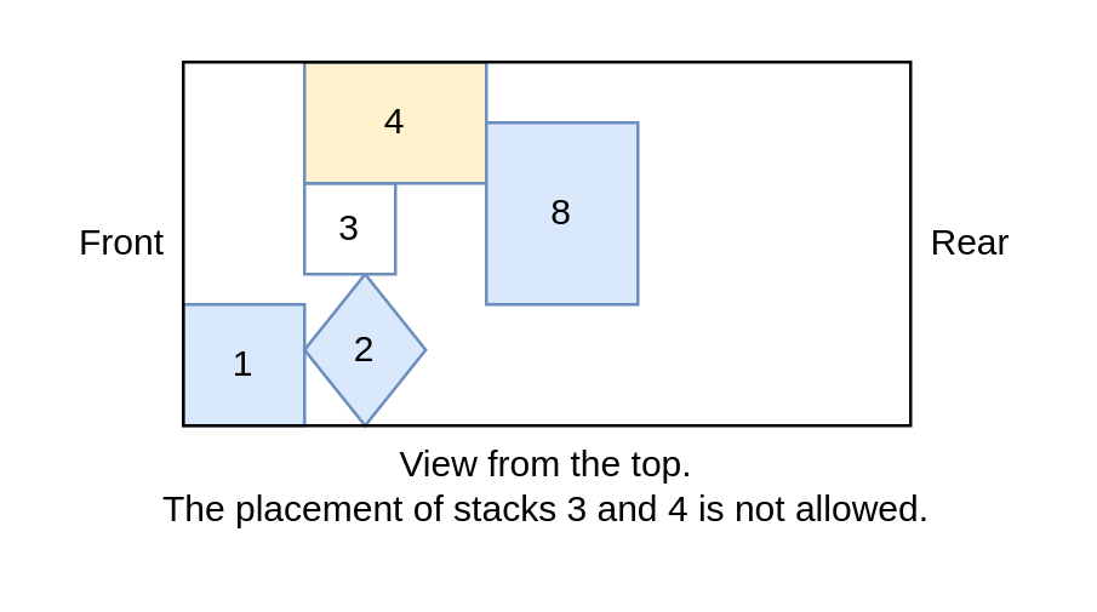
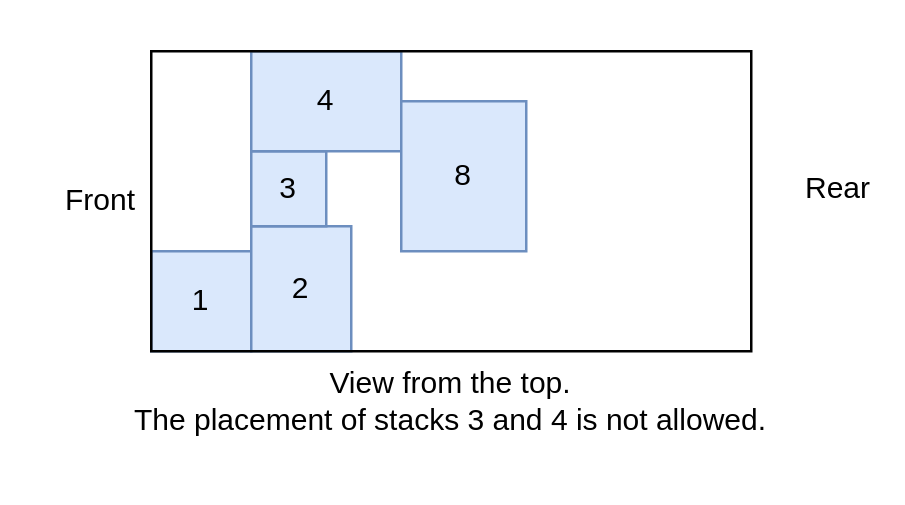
  <mxCell id="0" />
  <mxCell id="1" parent="0" />
  <mxCell id="2" value="1" style="rounded=0;whiteSpace=wrap;html=1;fillColor=#dae8fc;strokeColor=#6c8ebf;" parent="1" vertex="1"><mxGeometry x="60" y="100" width="40" height="40" as="geometry" /></mxCell>
- <mxCell id="3" value="2" style="rhombus;whiteSpace=wrap;html=1;fillColor=#dae8fc;strokeColor=#6c8ebf;" parent="1" vertex="1"><mxGeometry x="100" y="90" width="40" height="50" as="geometry" /></mxCell>
- <mxCell id="4" value="3" style="rounded=0;whiteSpace=wrap;html=1;fillColor=#ffffff;strokeColor=#6c8ebf;" parent="1" vertex="1"><mxGeometry x="100" y="60" width="30" height="30" as="geometry" /></mxCell>
- <mxCell id="5" value="4" style="rounded=0;whiteSpace=wrap;html=1;fillColor=#fff2cc;strokeColor=#6c8ebf;" vertex="1" parent="1"><mxGeometry x="100" y="20" width="60" height="40" as="geometry" /></mxCell>
+ <mxCell id="3" value="2" style="rounded=0;whiteSpace=wrap;html=1;fillColor=#dae8fc;strokeColor=#6c8ebf;" parent="1" vertex="1"><mxGeometry x="100" y="90" width="40" height="50" as="geometry" /></mxCell>
+ <mxCell id="4" value="3" style="rounded=0;whiteSpace=wrap;html=1;fillColor=#dae8fc;strokeColor=#6c8ebf;" parent="1" vertex="1"><mxGeometry x="100" y="60" width="30" height="30" as="geometry" /></mxCell>
+ <mxCell id="5" value="4" style="rounded=0;whiteSpace=wrap;html=1;fillColor=#dae8fc;strokeColor=#6c8ebf;" vertex="1" parent="1"><mxGeometry x="100" y="20" width="60" height="40" as="geometry" /></mxCell>
  <mxCell id="6" value="8" style="rounded=0;whiteSpace=wrap;html=1;fillColor=#dae8fc;strokeColor=#6c8ebf;" vertex="1" parent="1"><mxGeometry x="160" y="40" width="50" height="60" as="geometry" /></mxCell>
  <mxCell id="7" value="View from the top.&lt;br&gt;The placement of stacks 3 and 4 is not allowed." style="text;html=1;strokeColor=none;fillColor=none;align=center;verticalAlign=middle;whiteSpace=wrap;rounded=0;" vertex="1" parent="1"><mxGeometry x="20" y="140" width="320" height="40" as="geometry" /></mxCell>
  <mxCell id="8" value="Front" style="text;html=1;strokeColor=none;fillColor=none;align=center;verticalAlign=middle;whiteSpace=wrap;rounded=0;" vertex="1" parent="1"><mxGeometry x="20" y="70" width="40" height="20" as="geometry" /></mxCell>
- <mxCell id="9" value="Rear" style="text;html=1;strokeColor=none;fillColor=none;align=center;verticalAlign=middle;whiteSpace=wrap;rounded=0;" vertex="1" parent="1"><mxGeometry x="300" y="70" width="40" height="20" as="geometry" /></mxCell>
+ <mxCell id="9" value="Rear" style="text;html=1;strokeColor=none;fillColor=none;align=center;verticalAlign=middle;whiteSpace=wrap;rounded=0;" vertex="1" parent="1"><mxGeometry x="315" y="65" width="40" height="20" as="geometry" /></mxCell>
  <mxCell id="10" value="" style="rounded=0;whiteSpace=wrap;html=1;fillColor=none;" parent="1" vertex="1"><mxGeometry x="60" y="20" width="240" height="120" as="geometry" /></mxCell>
